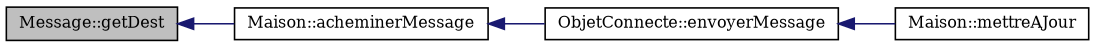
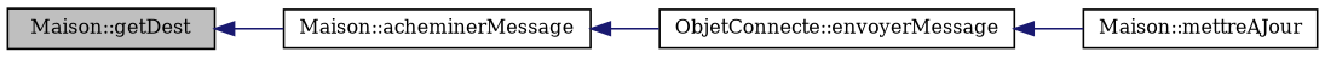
  digraph {
    fontname="DejaVu Serif"
    rankdir=LR
    node [color=black fontname="DejaVu Serif" fontsize=10 shape=record]
    edge [color=midnightblue dir=back fontname="DejaVu Serif" fontsize=10 labelfontname=Helvetica labelfontsize=10 style=solid]
-   n1 [fillcolor=grey75 fontcolor=black height=0.2 label="Message::getDest" style=filled width=0.4]
+   n1 [fillcolor=grey75 fontcolor=black height=0.2 label="Maison::getDest" style=filled width=0.4]
    n2 [height=0.2 label="Maison::acheminerMessage" width=0.4]
    n3 [height=0.2 label="ObjetConnecte::envoyerMessage" width=0.4]
    n4 [height=0.2 label="Maison::mettreAJour" width=0.4]
    n1 -> n2
    n2 -> n3
    n3 -> n4
  }
